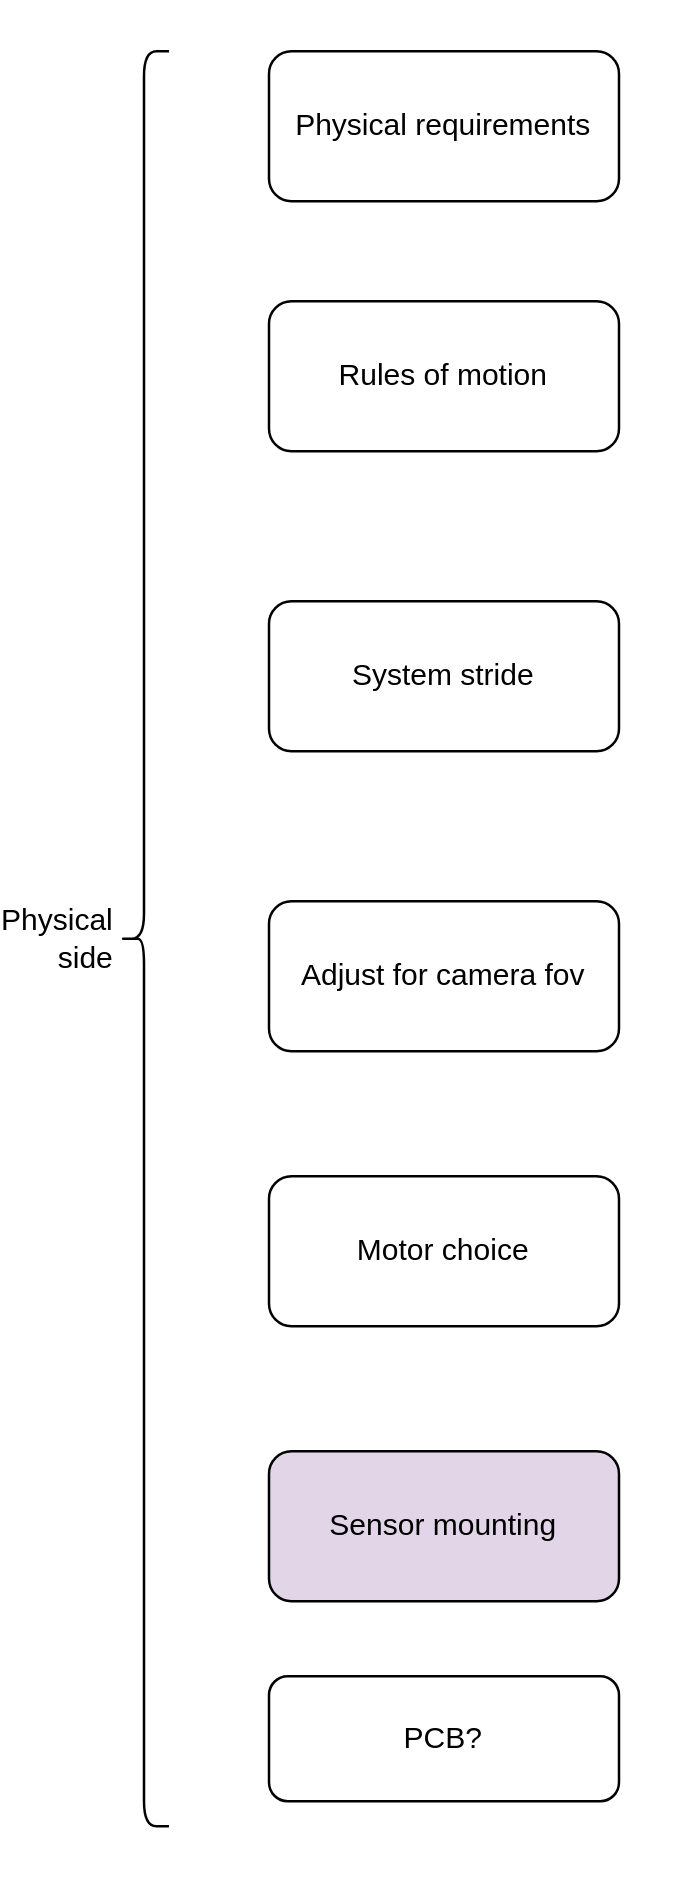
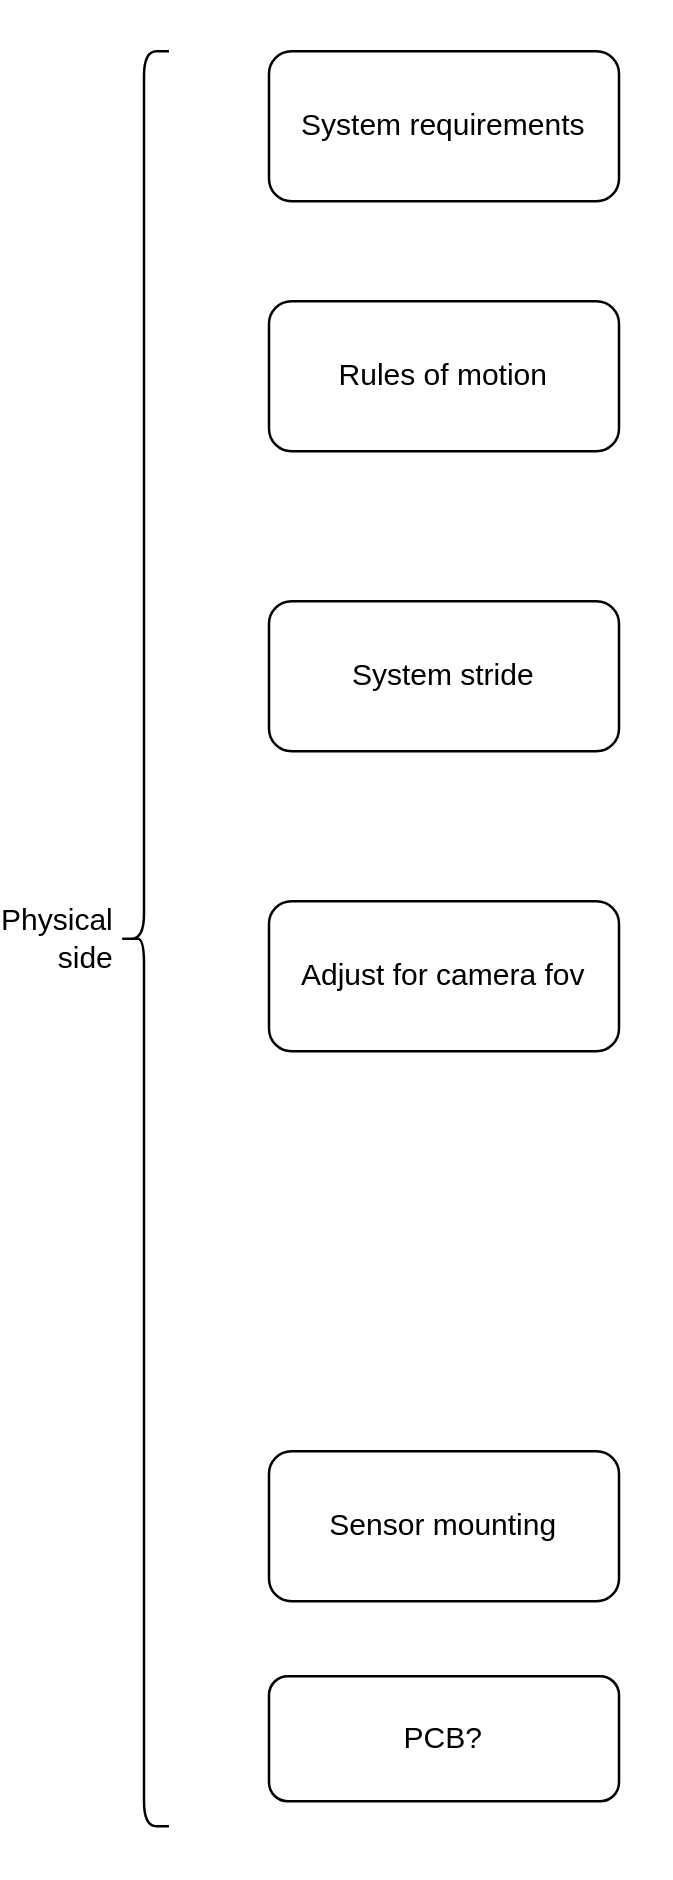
  <mxCell id="0" />
  <mxCell id="1" parent="0" />
- <mxCell id="2" value="Physical requirements" style="rounded=1;whiteSpace=wrap;html=1;" vertex="1" parent="1"><mxGeometry x="80" y="20" width="140" height="60" as="geometry" /></mxCell>
+ <mxCell id="2" value="System requirements" style="rounded=1;whiteSpace=wrap;html=1;" vertex="1" parent="1"><mxGeometry x="80" y="20" width="140" height="60" as="geometry" /></mxCell>
  <mxCell id="3" value="Rules of motion" style="rounded=1;whiteSpace=wrap;html=1;" vertex="1" parent="1"><mxGeometry x="80" y="120" width="140" height="60" as="geometry" /></mxCell>
  <mxCell id="4" value="System stride" style="rounded=1;whiteSpace=wrap;html=1;" vertex="1" parent="1"><mxGeometry x="80" y="240" width="140" height="60" as="geometry" /></mxCell>
  <mxCell id="5" value="Adjust for camera fov" style="rounded=1;whiteSpace=wrap;html=1;" vertex="1" parent="1"><mxGeometry x="80" y="360" width="140" height="60" as="geometry" /></mxCell>
- <mxCell id="6" value="Sensor mounting" style="rounded=1;whiteSpace=wrap;html=1;fillColor=#e1d5e7;" vertex="1" parent="1"><mxGeometry x="80" y="580" width="140" height="60" as="geometry" /></mxCell>
- <mxCell id="7" value="Motor choice" style="rounded=1;whiteSpace=wrap;html=1;" vertex="1" parent="1"><mxGeometry x="80" y="470" width="140" height="60" as="geometry" /></mxCell>
+ <mxCell id="6" value="Sensor mounting" style="rounded=1;whiteSpace=wrap;html=1;" vertex="1" parent="1"><mxGeometry x="80" y="580" width="140" height="60" as="geometry" /></mxCell>
  <mxCell id="8" value="PCB?" style="rounded=1;whiteSpace=wrap;html=1;" vertex="1" parent="1"><mxGeometry x="80" y="670" width="140" height="50" as="geometry" /></mxCell>
  <mxCell id="9" value="Physical side" style="shape=curlyBracket;whiteSpace=wrap;html=1;rounded=1;labelPosition=left;verticalLabelPosition=middle;align=right;verticalAlign=middle;" vertex="1" parent="1"><mxGeometry x="20" y="20" width="20" height="710" as="geometry" /></mxCell>
